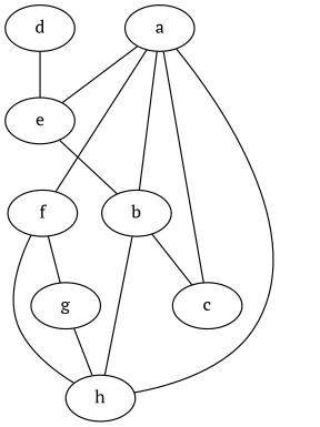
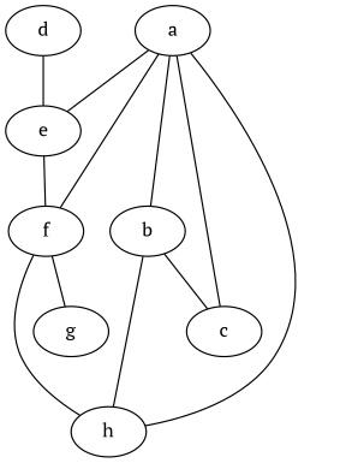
  graph {
    fontname="PT Serif"
    normalize=true
    node [fontname="PT Serif"]
    edge [fontname="PT Serif"]
    a
    b
    e
    f
    h
    c
    d
    g
    a -- b
    a -- e
    a -- f
    a -- h
    a -- c
    b -- h
    b -- c
-   e -- b
+   e -- f
    f -- h
    f -- g
    d -- e
-   g -- h
  }
